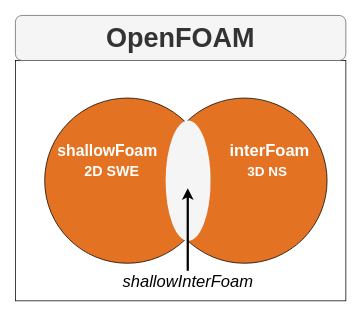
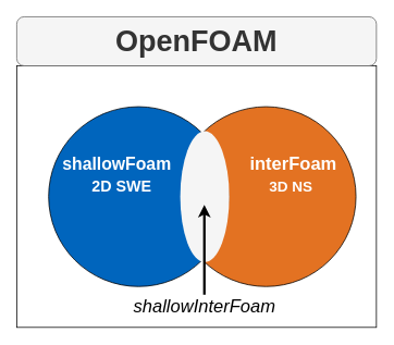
  <mxCell id="0" />
  <mxCell id="1" parent="0" />
  <mxCell id="2" value="" style="rounded=0;whiteSpace=wrap;html=1;shadow=0;strokeWidth=1;fontSize=22;" vertex="1" parent="1"><mxGeometry x="20" y="80" width="440" height="320" as="geometry" /></mxCell>
  <mxCell id="3" value="&lt;b&gt;&amp;nbsp; &amp;nbsp; &amp;nbsp; &amp;nbsp; &amp;nbsp; &amp;nbsp;interFoam&lt;br&gt;&amp;nbsp; &amp;nbsp; &amp;nbsp; &amp;nbsp; &amp;nbsp; &lt;font style=&quot;font-size: 18px&quot;&gt;3D NS&lt;/font&gt;&lt;br&gt;&lt;/b&gt;&lt;font color=&quot;#e37222&quot;&gt;.&lt;/font&gt;&lt;br&gt;&amp;nbsp;" style="ellipse;whiteSpace=wrap;html=1;aspect=fixed;rounded=0;shadow=0;strokeWidth=1;fontSize=22;fontColor=#FFFFFF;fillColor=#E37222;rotation=0;" vertex="1" parent="1"><mxGeometry x="215" y="130" width="220" height="220" as="geometry" /></mxCell>
- <mxCell id="4" value="&lt;b&gt;&lt;span style=&quot;font-size: 21px&quot;&gt;shallowFoam&amp;nbsp; &amp;nbsp; &amp;nbsp; &amp;nbsp; &amp;nbsp; &amp;nbsp;&lt;/span&gt;&lt;font style=&quot;font-size: 19px&quot;&gt;2D SWE&lt;/font&gt;&lt;span style=&quot;font-size: 21px&quot;&gt;&amp;nbsp; &amp;nbsp; &amp;nbsp; &amp;nbsp;&amp;nbsp;&lt;/span&gt;&lt;br&gt;&lt;br&gt;&lt;span style=&quot;font-size: 21px&quot;&gt;&amp;nbsp; &amp;nbsp; &amp;nbsp; &amp;nbsp;&amp;nbsp;&lt;/span&gt;&lt;br style=&quot;font-size: 22px&quot;&gt;&lt;/b&gt;" style="ellipse;whiteSpace=wrap;html=1;aspect=fixed;rounded=0;shadow=0;strokeWidth=1;fontSize=22;fontColor=#FFFFFF;fillColor=#e37222;rotation=0;" vertex="1" parent="1"><mxGeometry x="59" y="130" width="220" height="220" as="geometry" /></mxCell>
+ <mxCell id="4" value="&lt;b&gt;&lt;span style=&quot;font-size: 21px&quot;&gt;shallowFoam&amp;nbsp; &amp;nbsp; &amp;nbsp; &amp;nbsp; &amp;nbsp; &amp;nbsp;&lt;/span&gt;&lt;font style=&quot;font-size: 19px&quot;&gt;2D SWE&lt;/font&gt;&lt;span style=&quot;font-size: 21px&quot;&gt;&amp;nbsp; &amp;nbsp; &amp;nbsp; &amp;nbsp;&amp;nbsp;&lt;/span&gt;&lt;br&gt;&lt;br&gt;&lt;span style=&quot;font-size: 21px&quot;&gt;&amp;nbsp; &amp;nbsp; &amp;nbsp; &amp;nbsp;&amp;nbsp;&lt;/span&gt;&lt;br style=&quot;font-size: 22px&quot;&gt;&lt;/b&gt;" style="ellipse;whiteSpace=wrap;html=1;aspect=fixed;rounded=0;shadow=0;strokeWidth=1;fontSize=22;fontColor=#FFFFFF;fillColor=#0065BD;rotation=0;" vertex="1" parent="1"><mxGeometry x="59" y="130" width="220" height="220" as="geometry" /></mxCell>
  <mxCell id="5" value="" style="ellipse;whiteSpace=wrap;html=1;rounded=0;shadow=0;strokeWidth=1;fontSize=27;allowArrows=0;fillColor=#f5f5f5;fontColor=#333333;strokeColor=none;" vertex="1" parent="1"><mxGeometry x="220" y="160" width="60" height="160" as="geometry" /></mxCell>
  <mxCell id="6" value="shallowInterFoam" style="text;html=1;align=center;verticalAlign=middle;whiteSpace=wrap;rounded=0;shadow=0;fontSize=22;fontStyle=2" vertex="1" parent="1"><mxGeometry x="140" y="360" width="220" height="30" as="geometry" /></mxCell>
  <mxCell id="7" value="" style="endArrow=none;html=1;strokeWidth=3;fontSize=22;fontColor=#FFFFFF;startArrow=classic;startFill=1;endFill=0;" edge="1" parent="1"><mxGeometry width="50" height="50" relative="1" as="geometry"><mxPoint x="249.5" y="250" as="sourcePoint" /><mxPoint x="249.5" y="360" as="targetPoint" /></mxGeometry></mxCell>
  <mxCell id="8" value="&lt;b&gt;&lt;font style=&quot;font-size: 36px&quot;&gt;OpenFOAM&lt;/font&gt;&lt;/b&gt;" style="whiteSpace=wrap;html=1;shadow=0;strokeColor=#666666;strokeWidth=1;fillColor=#f5f5f5;fontSize=22;fontColor=#333333;rounded=1;" vertex="1" parent="1"><mxGeometry x="20" y="20" width="440" height="60" as="geometry" /></mxCell>
